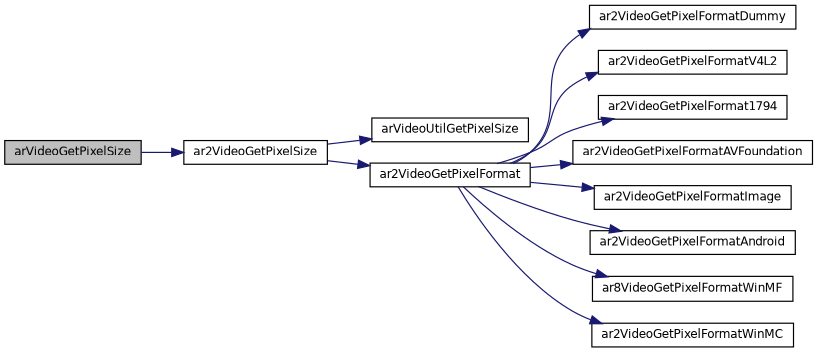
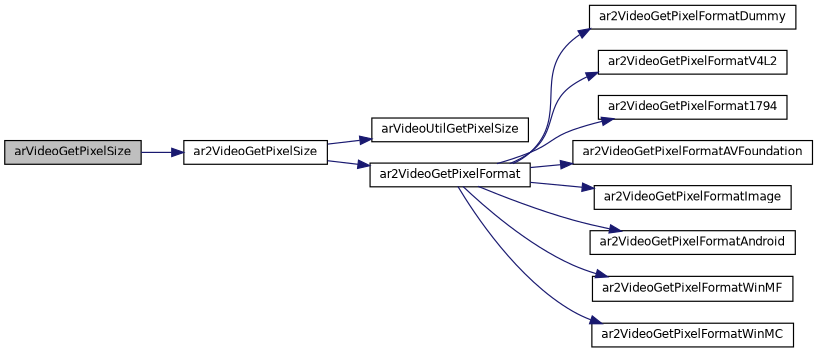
  digraph {
    rankdir=LR
    node [color=black fillcolor=white fontname=Helvetica fontsize=10 shape=record style=filled]
    edge [color=midnightblue fontname=Helvetica fontsize=10 labelfontname=Helvetica labelfontsize=10 style=solid]
    n1 [fillcolor=grey75 fontcolor=black height=0.2 label=arVideoGetPixelSize width=0.4]
    n2 [height=0.2 label=ar2VideoGetPixelSize width=0.4]
    n3 [height=0.2 label=arVideoUtilGetPixelSize width=0.4]
    n4 [height=0.2 label=ar2VideoGetPixelFormat width=0.4]
    n5 [height=0.2 label=ar2VideoGetPixelFormatDummy width=0.4]
    n6 [height=0.2 label=ar2VideoGetPixelFormatV4L2 width=0.4]
    n7 [height=0.2 label=ar2VideoGetPixelFormat1794 width=0.4]
    n8 [height=0.2 label=ar2VideoGetPixelFormatAVFoundation width=0.4]
    n9 [height=0.2 label=ar2VideoGetPixelFormatImage width=0.4]
    n10 [height=0.2 label=ar2VideoGetPixelFormatAndroid width=0.4]
-   n11 [height=0.2 label=ar8VideoGetPixelFormatWinMF width=0.4]
+   n11 [height=0.2 label=ar2VideoGetPixelFormatWinMF width=0.4]
    n12 [height=0.2 label=ar2VideoGetPixelFormatWinMC width=0.4]
    n1 -> n2
    n2 -> n3
    n2 -> n4
    n4 -> n5
    n4 -> n6
    n4 -> n7
    n4 -> n8
    n4 -> n9
    n4 -> n10
    n4 -> n11
    n4 -> n12
  }
